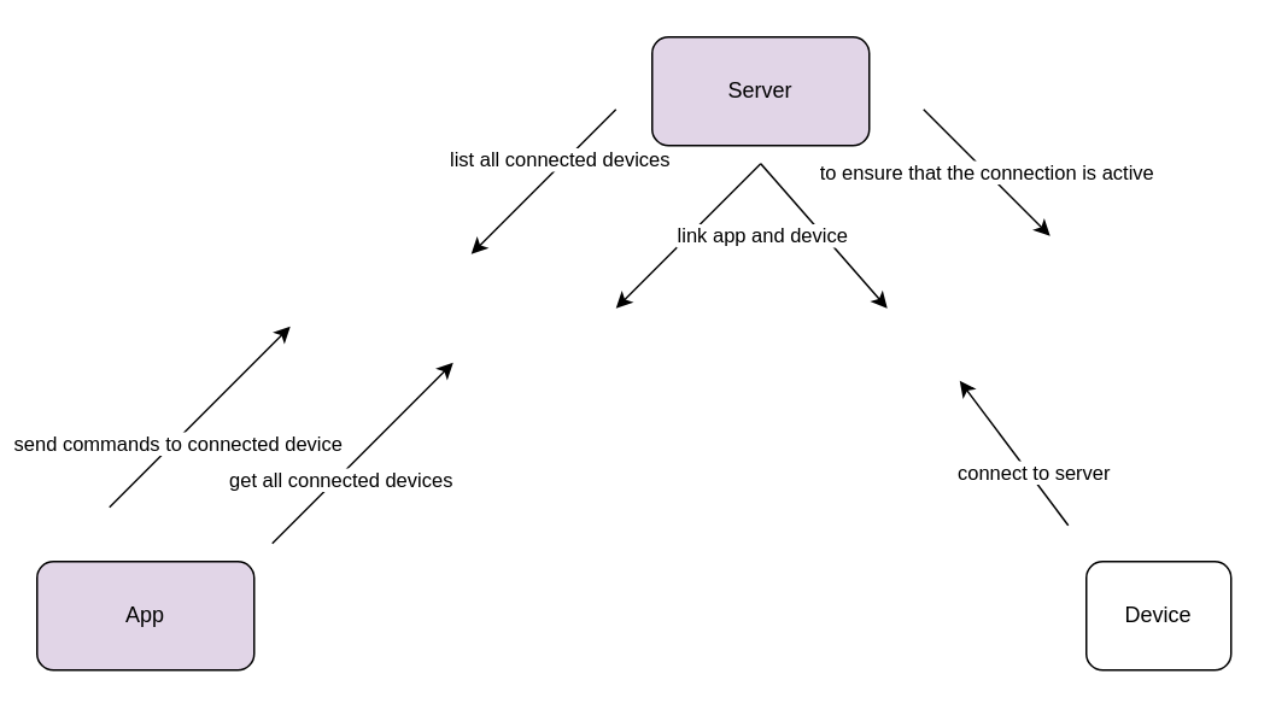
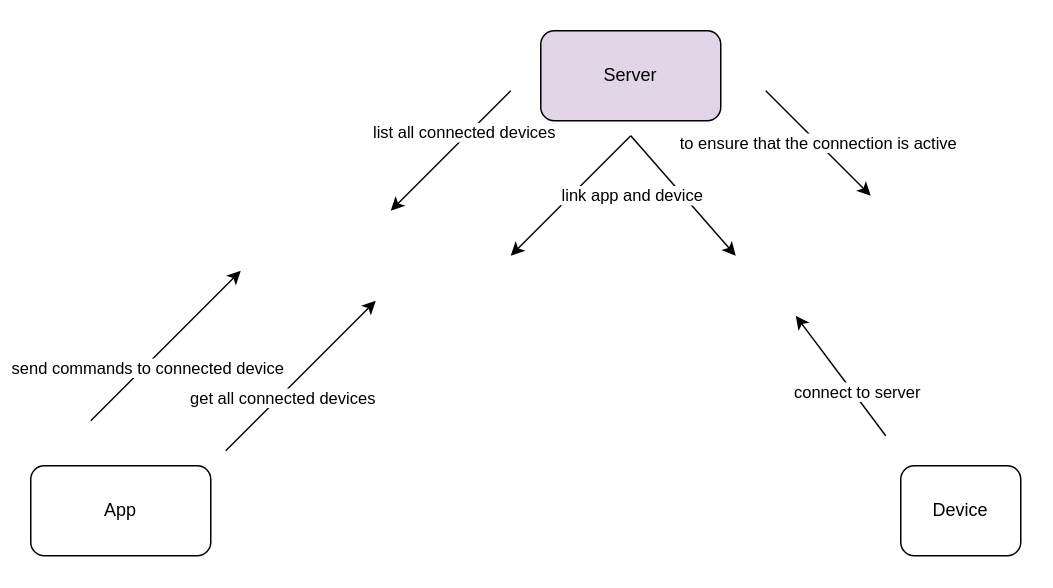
  <mxCell id="0" />
  <mxCell id="1" parent="0" />
- <mxCell id="2" value="App" style="rounded=1;whiteSpace=wrap;html=1;fillColor=#e1d5e7;" vertex="1" parent="1"><mxGeometry x="20" y="310" width="120" height="60" as="geometry" /></mxCell>
+ <mxCell id="2" value="App" style="rounded=1;whiteSpace=wrap;html=1;" vertex="1" parent="1"><mxGeometry x="20" y="310" width="120" height="60" as="geometry" /></mxCell>
  <mxCell id="3" value="Device" style="rounded=1;whiteSpace=wrap;html=1;" vertex="1" parent="1"><mxGeometry x="600" y="310" width="80" height="60" as="geometry" /></mxCell>
  <mxCell id="4" value="Server" style="rounded=1;whiteSpace=wrap;html=1;fillColor=#e1d5e7;" vertex="1" parent="1"><mxGeometry x="360" y="20" width="120" height="60" as="geometry" /></mxCell>
  <mxCell id="5" value="" style="endArrow=classic;html=1;rounded=0;" edge="1" parent="1"><mxGeometry width="50" height="50" relative="1" as="geometry"><mxPoint x="150" y="300" as="sourcePoint" /><mxPoint x="250" y="200" as="targetPoint" /></mxGeometry></mxCell>
  <mxCell id="6" value="get all connected devices" style="edgeLabel;html=1;align=center;verticalAlign=middle;resizable=0;points=[];" vertex="1" connectable="0" parent="5"><mxGeometry x="-0.27" y="-2" relative="1" as="geometry"><mxPoint x="-1" as="offset" /></mxGeometry></mxCell>
  <mxCell id="7" value="" style="endArrow=classic;html=1;rounded=0;" edge="1" parent="1"><mxGeometry width="50" height="50" relative="1" as="geometry"><mxPoint x="60" y="280" as="sourcePoint" /><mxPoint x="160" y="180" as="targetPoint" /></mxGeometry></mxCell>
  <mxCell id="8" value="send commands to connected device" style="edgeLabel;html=1;align=center;verticalAlign=middle;resizable=0;points=[];" vertex="1" connectable="0" parent="7"><mxGeometry x="-0.27" y="-2" relative="1" as="geometry"><mxPoint x="-1" as="offset" /></mxGeometry></mxCell>
  <mxCell id="9" value="" style="endArrow=classic;html=1;rounded=0;" edge="1" parent="1"><mxGeometry width="50" height="50" relative="1" as="geometry"><mxPoint x="590" y="290" as="sourcePoint" /><mxPoint x="530" y="210" as="targetPoint" /></mxGeometry></mxCell>
  <mxCell id="10" value="connect to server" style="edgeLabel;html=1;align=center;verticalAlign=middle;resizable=0;points=[];" vertex="1" connectable="0" parent="9"><mxGeometry x="-0.285" y="-1" relative="1" as="geometry"><mxPoint x="1" as="offset" /></mxGeometry></mxCell>
  <mxCell id="11" value="" style="endArrow=classic;html=1;rounded=0;" edge="1" parent="1"><mxGeometry width="50" height="50" relative="1" as="geometry"><mxPoint x="340" y="60" as="sourcePoint" /><mxPoint x="260" y="140" as="targetPoint" /></mxGeometry></mxCell>
  <mxCell id="12" value="list all connected devices" style="edgeLabel;html=1;align=center;verticalAlign=middle;resizable=0;points=[];" vertex="1" connectable="0" parent="11"><mxGeometry x="-0.27" y="-2" relative="1" as="geometry"><mxPoint x="-1" as="offset" /></mxGeometry></mxCell>
  <mxCell id="13" value="" style="endArrow=classic;html=1;rounded=0;" edge="1" parent="1"><mxGeometry width="50" height="50" relative="1" as="geometry"><mxPoint x="420" y="90" as="sourcePoint" /><mxPoint x="340" y="170" as="targetPoint" /></mxGeometry></mxCell>
  <mxCell id="14" value="" style="endArrow=classic;html=1;rounded=0;" edge="1" parent="1"><mxGeometry width="50" height="50" relative="1" as="geometry"><mxPoint x="420" y="90" as="sourcePoint" /><mxPoint x="490" y="170" as="targetPoint" /></mxGeometry></mxCell>
  <mxCell id="15" value="link app and device" style="edgeLabel;html=1;align=center;verticalAlign=middle;resizable=0;points=[];" vertex="1" connectable="0" parent="14"><mxGeometry x="-0.27" y="-2" relative="1" as="geometry"><mxPoint x="-24" y="9" as="offset" /></mxGeometry></mxCell>
  <mxCell id="16" value="to ensure that the connection is active" style="endArrow=classic;html=1;rounded=0;" edge="1" parent="1"><mxGeometry width="50" height="50" relative="1" as="geometry"><mxPoint x="510" y="60" as="sourcePoint" /><mxPoint x="580" y="130" as="targetPoint" /></mxGeometry></mxCell>
